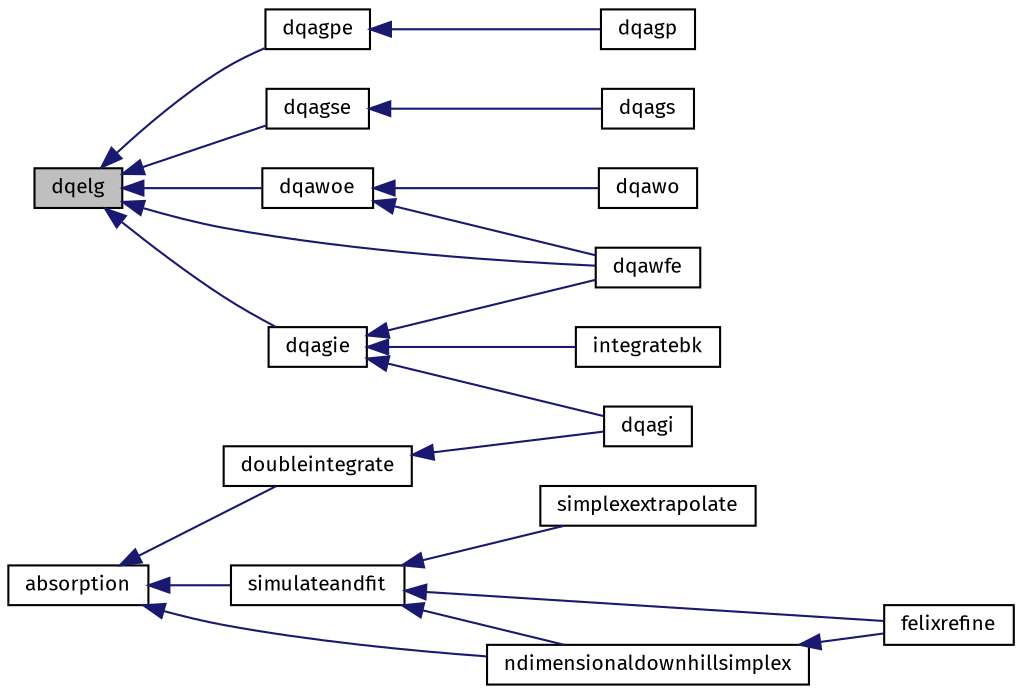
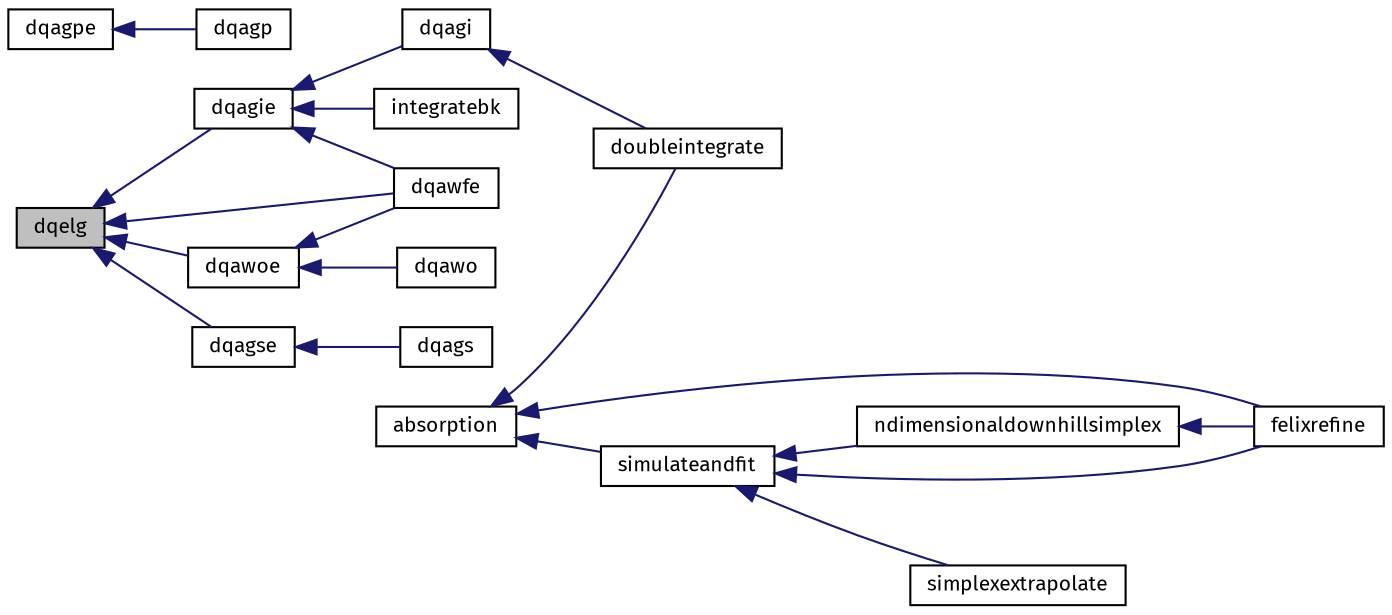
  digraph {
    fontname="Fira Sans"
    rankdir=LR
    node [color=black fillcolor=white fontname="Fira Sans" fontsize=10 shape=record style=filled]
    edge [color=midnightblue dir=back fontname="Fira Sans" fontsize=10 labelfontname=Helvetica labelfontsize=10 style=solid]
    n1 [fillcolor=grey75 fontcolor=black height=0.2 label=dqelg width=0.4]
    n2 [height=0.2 label=dqagie width=0.4]
    n3 [height=0.2 label=dqawfe width=0.4]
    n4 [height=0.2 label=dqagpe width=0.4]
    n5 [height=0.2 label=dqagse width=0.4]
    n6 [height=0.2 label=dqawoe width=0.4]
    n7 [height=0.2 label=dqagi width=0.4]
    n8 [height=0.2 label=integratebk width=0.4]
    n9 [height=0.2 label=dqagp width=0.4]
    n10 [height=0.2 label=dqags width=0.4]
    n11 [height=0.2 label=dqawo width=0.4]
    n12 [height=0.2 label=doubleintegrate width=0.4]
    n13 [height=0.2 label=absorption width=0.4]
    n14 [height=0.2 label=simulateandfit width=0.4]
    n15 [height=0.2 label=felixrefine width=0.4]
    n16 [height=0.2 label=ndimensionaldownhillsimplex width=0.4]
    n17 [height=0.2 label=simplexextrapolate width=0.4]
    n1 -> n2
    n1 -> n3
-   n1 -> n4
    n1 -> n5
    n1 -> n6
    n2 -> n3
    n2 -> n7
    n2 -> n8
    n4 -> n9
    n5 -> n10
    n6 -> n3
    n6 -> n11
-   n12 -> n7
+   n7 -> n12
    n13 -> n12
    n13 -> n14
-   n13 -> n16
+   n13 -> n15
    n14 -> n15
    n14 -> n16
    n14 -> n17
    n16 -> n15
  }
